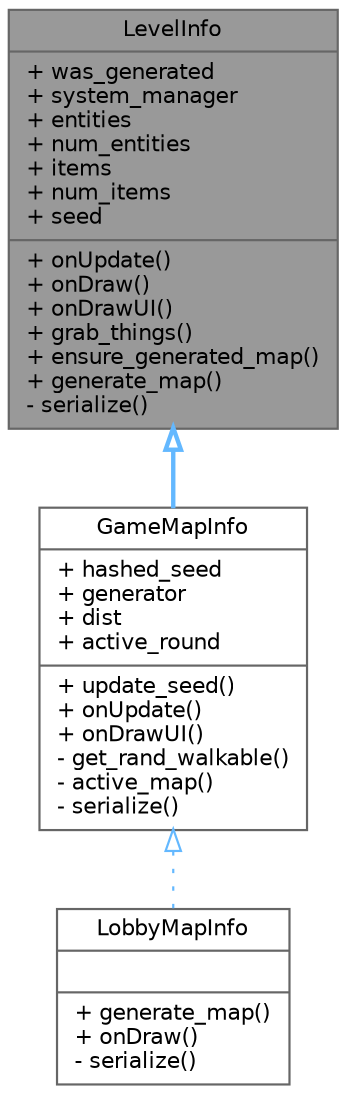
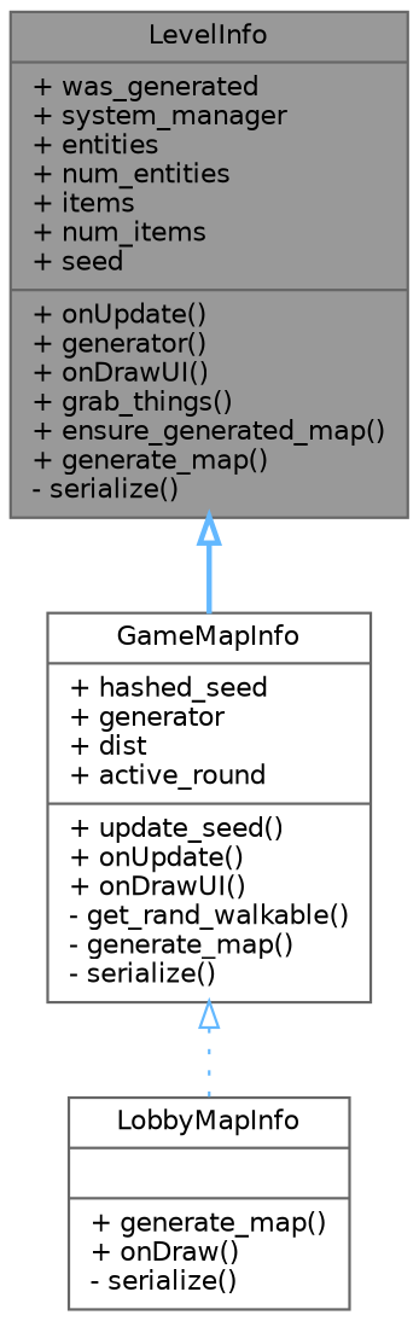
  digraph {
    node [color=gray40 fillcolor=white fontname=Helvetica fontsize=10 shape=record style=filled]
    edge [arrowtail=onormal color=steelblue1 dir=back fontname=Helvetica fontsize=10 labelfontname=Helvetica labelfontsize=10]
-   n1 [fillcolor=grey60 fontcolor=black height=0.2 label="{LevelInfo\n|+ was_generated\l+ system_manager\l+ entities\l+ num_entities\l+ items\l+ num_items\l+ seed\l|+ onUpdate()\l+ onDraw()\l+ onDrawUI()\l+ grab_things()\l+ ensure_generated_map()\l+ generate_map()\l- serialize()\l}" width=0.4]
-   n2 [height=0.2 label="{GameMapInfo\n|+ hashed_seed\l+ generator\l+ dist\l+ active_round\l|+ update_seed()\l+ onUpdate()\l+ onDrawUI()\l- get_rand_walkable()\l- active_map()\l- serialize()\l}" width=0.4]
+   n1 [fillcolor=grey60 fontcolor=black height=0.2 label="{LevelInfo\n|+ was_generated\l+ system_manager\l+ entities\l+ num_entities\l+ items\l+ num_items\l+ seed\l|+ onUpdate()\l+ generator()\l+ onDrawUI()\l+ grab_things()\l+ ensure_generated_map()\l+ generate_map()\l- serialize()\l}" width=0.4]
+   n2 [height=0.2 label="{GameMapInfo\n|+ hashed_seed\l+ generator\l+ dist\l+ active_round\l|+ update_seed()\l+ onUpdate()\l+ onDrawUI()\l- get_rand_walkable()\l- generate_map()\l- serialize()\l}" width=0.4]
    n3 [height=0.2 label="{LobbyMapInfo\n||+ generate_map()\l+ onDraw()\l- serialize()\l}" width=0.4]
    n1 -> n2 [style=bold]
    n2 -> n3 [style=dotted]
  }
